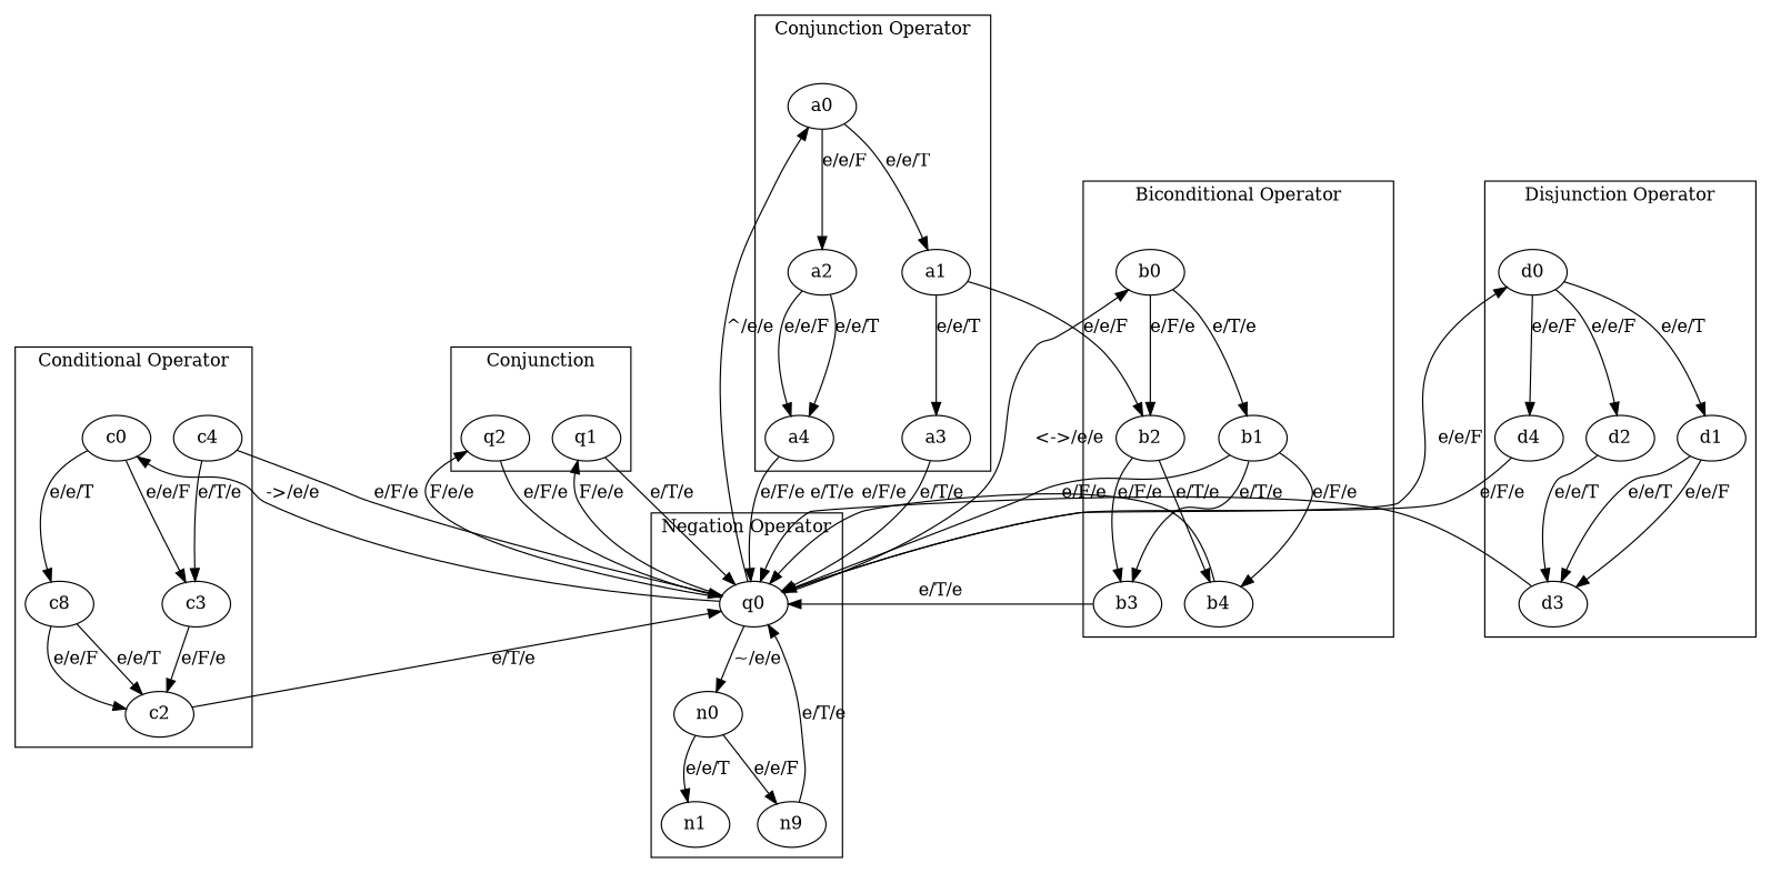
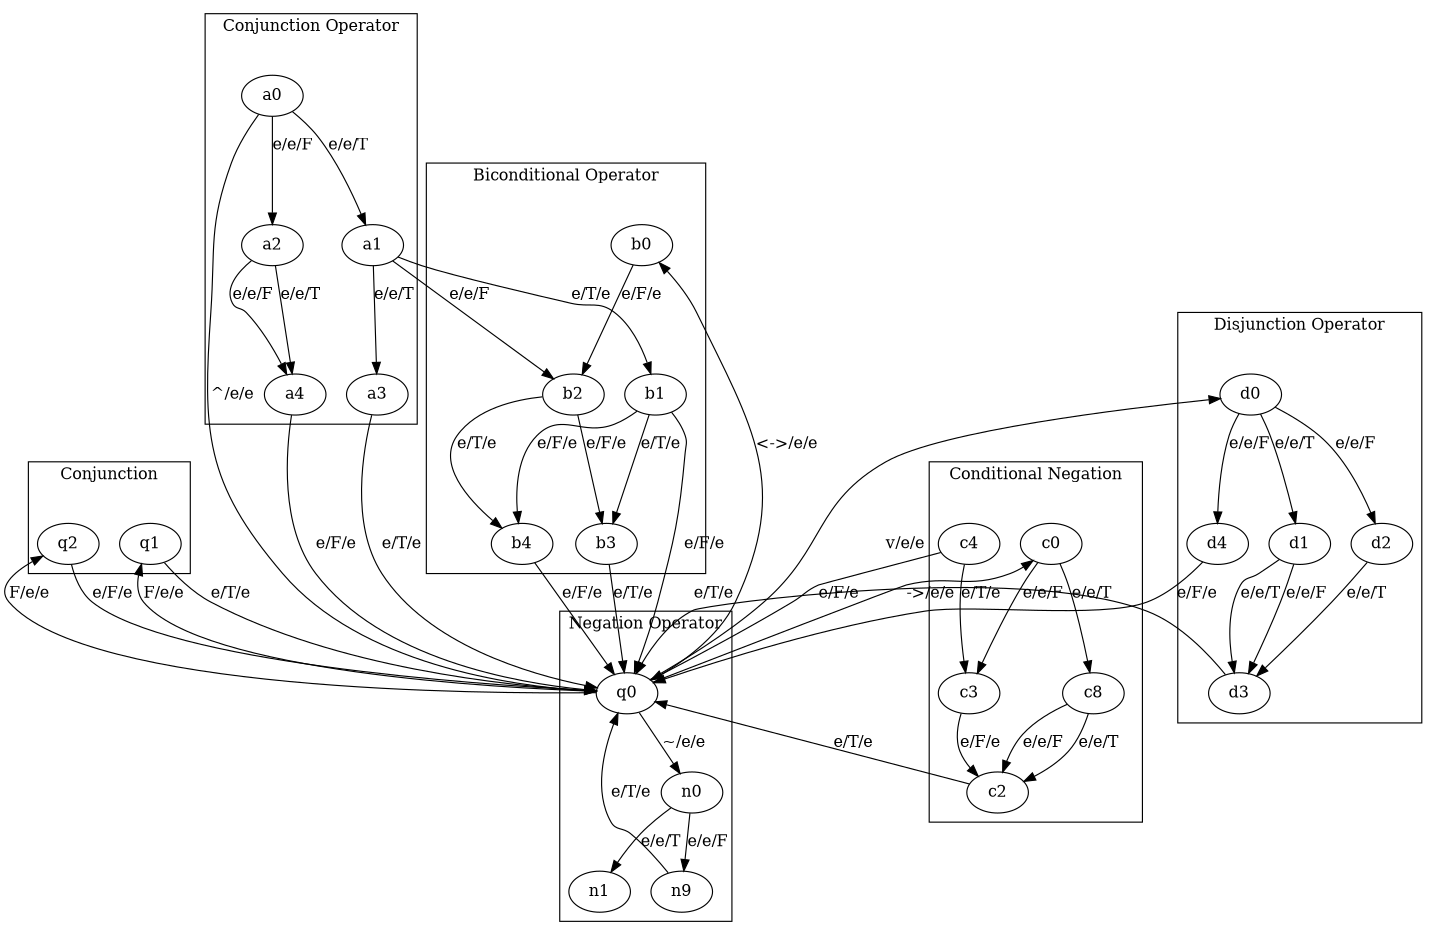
  digraph {
    q0
    n0
    n1
    n2 [label=n9]
    q1
    q2
    c0
    c1 [label=c8]
    c3
    c2
    c4
    b0
    b1
    b2
    b3
    b4
    a0
    a1
    a2
    a3
    a4
    d0
    d1
    d2
    d3
    d4
    subgraph cluster_1 {
      label="Negation Operator"
      q0
      n0
      n1
      n2
    }
    subgraph cluster_2 {
      label=Conjunction
      q1
      q2
    }
    subgraph cluster_3 {
-     label="Conditional Operator"
+     label="Conditional Negation"
      c0
      c1
      c3
      c2
      c4
    }
    subgraph cluster_4 {
      label="Biconditional Operator"
      b0
      b1
      b2
      b3
      b4
    }
    subgraph cluster_5 {
      label="Conjunction Operator"
      a0
      a1
      a2
      a3
      a4
    }
    subgraph cluster_6 {
      label="Disjunction Operator"
      d0
      d1
      d2
      d3
      d4
    }
    q0 -> n0 [label="~/e/e"]
    q0 -> q1 [label="F/e/e"]
    q0 -> q2 [label="F/e/e"]
    q0 -> c0 [label="->/e/e"]
    q0 -> b0 [label="<->/e/e"]
-   q0 -> a0 [label="^/e/e"]
-   q0 -> d0 [label="e/e/F"]
+   a0 -> q0 [label="^/e/e"]
+   q0 -> d0 [label="v/e/e"]
    n0 -> n1 [label="e/e/T"]
    n0 -> n2 [label="e/e/F"]
    n2 -> q0 [label="e/T/e"]
    q1 -> q0 [label="e/T/e"]
    q2 -> q0 [label="e/F/e"]
    c0 -> c1 [label="e/e/T"]
    c0 -> c3 [label="e/e/F"]
    c1 -> c2 [label="e/e/T"]
    c1 -> c2 [label="e/e/F"]
    c3 -> c2 [label="e/F/e"]
    c2 -> q0 [label="e/T/e"]
    c4 -> q0 [label="e/F/e"]
    c4 -> c3 [label="e/T/e"]
-   b0 -> b1 [label="e/T/e"]
+   a1 -> b1 [label="e/T/e"]
    b0 -> b2 [label="e/F/e"]
    b1 -> q0 [label="e/F/e"]
    b1 -> b3 [label="e/T/e"]
    b1 -> b4 [label="e/F/e"]
    b2 -> b3 [label="e/F/e"]
    b2 -> b4 [label="e/T/e"]
    b3 -> q0 [label="e/T/e"]
    b4 -> q0 [label="e/F/e"]
    a0 -> a1 [label="e/e/T"]
    a0 -> a2 [label="e/e/F"]
    a1 -> b2 [label="e/e/F"]
    a1 -> a3 [label="e/e/T"]
    a2 -> a4 [label="e/e/T"]
    a2 -> a4 [label="e/e/F"]
    a3 -> q0 [label="e/T/e"]
    a4 -> q0 [label="e/F/e"]
    d0 -> d1 [label="e/e/T"]
    d0 -> d2 [label="e/e/F"]
    d0 -> d4 [label="e/e/F"]
    d1 -> d3 [label="e/e/T"]
    d1 -> d3 [label="e/e/F"]
    d2 -> d3 [label="e/e/T"]
    d3 -> q0 [label="e/T/e"]
    d4 -> q0 [label="e/F/e"]
  }
